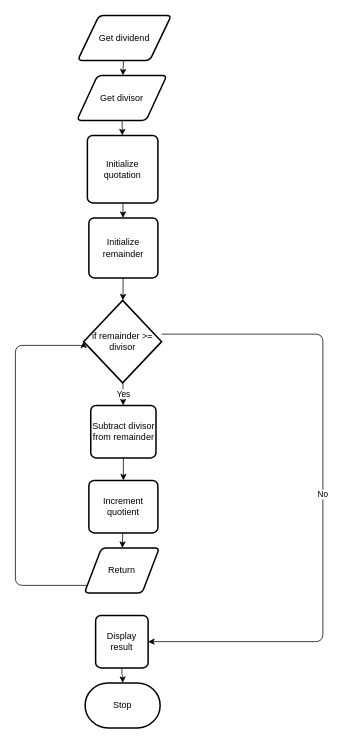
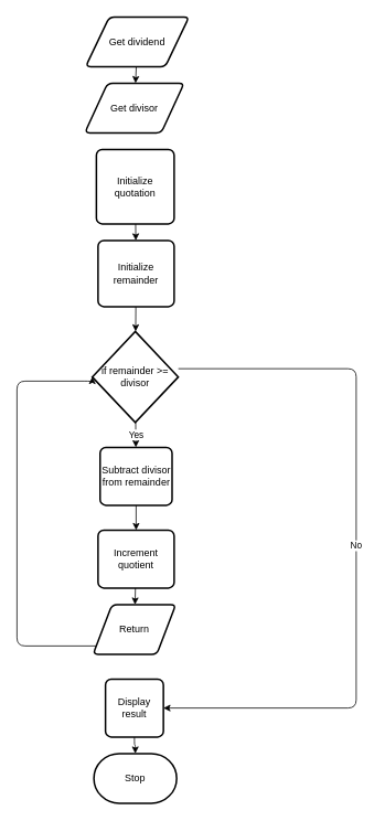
  <mxCell id="0" />
  <mxCell id="1" parent="0" />
  <mxCell id="2" value="Stop" style="strokeWidth=2;html=1;shape=mxgraph.flowchart.terminator;whiteSpace=wrap;" parent="1" vertex="1"><mxGeometry x="113" y="910" width="100" height="60" as="geometry" /></mxCell>
  <mxCell id="3" style="edgeStyle=none;html=1;" edge="1" parent="1" source="4" target="6"><mxGeometry relative="1" as="geometry" /></mxCell>
  <mxCell id="4" value="Get dividend" style="shape=parallelogram;html=1;strokeWidth=2;perimeter=parallelogramPerimeter;whiteSpace=wrap;rounded=1;arcSize=12;size=0.23;" vertex="1" parent="1"><mxGeometry x="103" y="20" width="125" height="60" as="geometry" /></mxCell>
- <mxCell id="5" style="edgeStyle=none;html=1;" edge="1" parent="1" source="6" target="8"><mxGeometry relative="1" as="geometry" /></mxCell>
  <mxCell id="6" value="Get divisor" style="shape=parallelogram;html=1;strokeWidth=2;perimeter=parallelogramPerimeter;whiteSpace=wrap;rounded=1;arcSize=12;size=0.23;" vertex="1" parent="1"><mxGeometry x="102" y="100" width="120" height="60" as="geometry" /></mxCell>
  <mxCell id="7" style="edgeStyle=none;html=1;" edge="1" parent="1" source="8" target="10"><mxGeometry relative="1" as="geometry" /></mxCell>
  <mxCell id="8" value="Initialize quotation" style="rounded=1;whiteSpace=wrap;html=1;absoluteArcSize=1;arcSize=14;strokeWidth=2;" vertex="1" parent="1"><mxGeometry x="116" y="180" width="94" height="90" as="geometry" /></mxCell>
  <mxCell id="9" style="edgeStyle=none;html=1;" edge="1" parent="1" source="10" target="13"><mxGeometry relative="1" as="geometry" /></mxCell>
  <mxCell id="10" value="Initialize remainder" style="rounded=1;whiteSpace=wrap;html=1;absoluteArcSize=1;arcSize=14;strokeWidth=2;" vertex="1" parent="1"><mxGeometry x="118" y="290" width="92" height="80" as="geometry" /></mxCell>
  <mxCell id="11" value="Yes" style="edgeStyle=none;html=1;" edge="1" parent="1" source="13" target="15"><mxGeometry relative="1" as="geometry" /></mxCell>
  <mxCell id="12" value="No" style="edgeStyle=orthogonalEdgeStyle;html=1;entryX=1;entryY=0.5;entryDx=0;entryDy=0;" edge="1" parent="1" source="13" target="21"><mxGeometry relative="1" as="geometry"><Array as="points"><mxPoint x="430" y="445" /><mxPoint x="430" y="855" /></Array></mxGeometry></mxCell>
  <mxCell id="13" value="if remainder &gt;= divisor" style="strokeWidth=2;html=1;shape=mxgraph.flowchart.decision;whiteSpace=wrap;" vertex="1" parent="1"><mxGeometry x="111" y="400" width="104" height="110" as="geometry" /></mxCell>
  <mxCell id="14" style="edgeStyle=orthogonalEdgeStyle;html=1;" edge="1" parent="1" source="15" target="17"><mxGeometry relative="1" as="geometry" /></mxCell>
  <mxCell id="15" value="Subtract divisor from remainder" style="rounded=1;whiteSpace=wrap;html=1;absoluteArcSize=1;arcSize=14;strokeWidth=2;" vertex="1" parent="1"><mxGeometry x="120.5" y="540" width="87" height="70" as="geometry" /></mxCell>
  <mxCell id="16" style="edgeStyle=none;html=1;" edge="1" parent="1" source="17" target="19"><mxGeometry relative="1" as="geometry" /></mxCell>
  <mxCell id="17" value="Increment quotient" style="rounded=1;whiteSpace=wrap;html=1;absoluteArcSize=1;arcSize=14;strokeWidth=2;" vertex="1" parent="1"><mxGeometry x="118" y="640" width="92" height="70" as="geometry" /></mxCell>
  <mxCell id="18" style="edgeStyle=orthogonalEdgeStyle;html=1;entryX=0;entryY=0.5;entryDx=0;entryDy=0;entryPerimeter=0;" edge="1" parent="1" source="19" target="13"><mxGeometry relative="1" as="geometry"><mxPoint x="110" y="460" as="targetPoint" /><Array as="points"><mxPoint x="20" y="780" /><mxPoint x="20" y="460" /><mxPoint x="111" y="460" /></Array></mxGeometry></mxCell>
  <mxCell id="19" value="Return" style="shape=parallelogram;html=1;strokeWidth=2;perimeter=parallelogramPerimeter;whiteSpace=wrap;rounded=1;arcSize=12;size=0.23;" vertex="1" parent="1"><mxGeometry x="112" y="730" width="100" height="60" as="geometry" /></mxCell>
  <mxCell id="20" style="edgeStyle=orthogonalEdgeStyle;html=1;" edge="1" parent="1" source="21" target="2"><mxGeometry relative="1" as="geometry" /></mxCell>
  <mxCell id="21" value="Display result" style="rounded=1;whiteSpace=wrap;html=1;absoluteArcSize=1;arcSize=14;strokeWidth=2;" vertex="1" parent="1"><mxGeometry x="127" y="820" width="70" height="70" as="geometry" /></mxCell>
